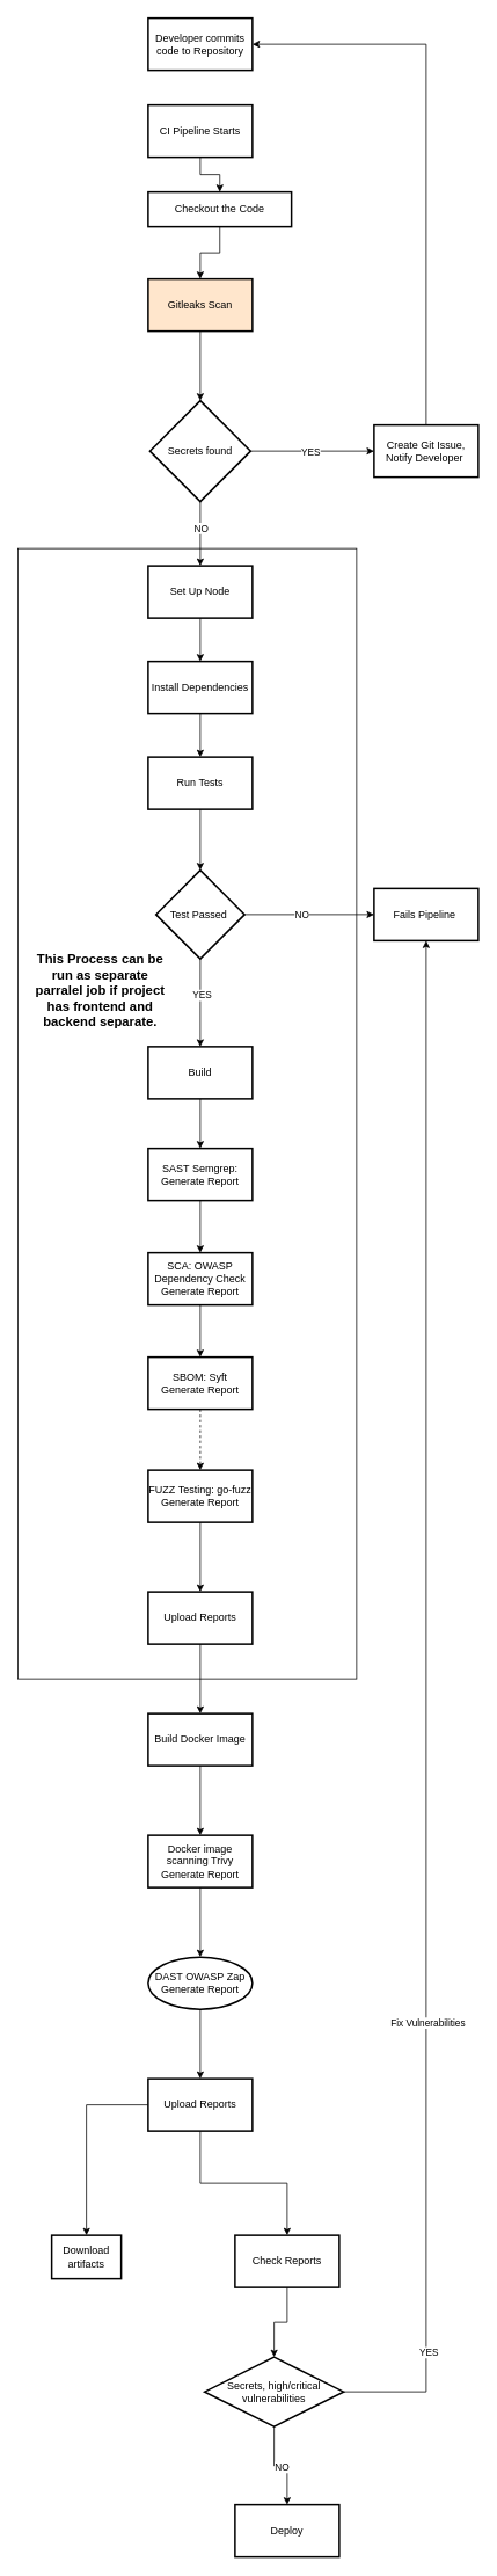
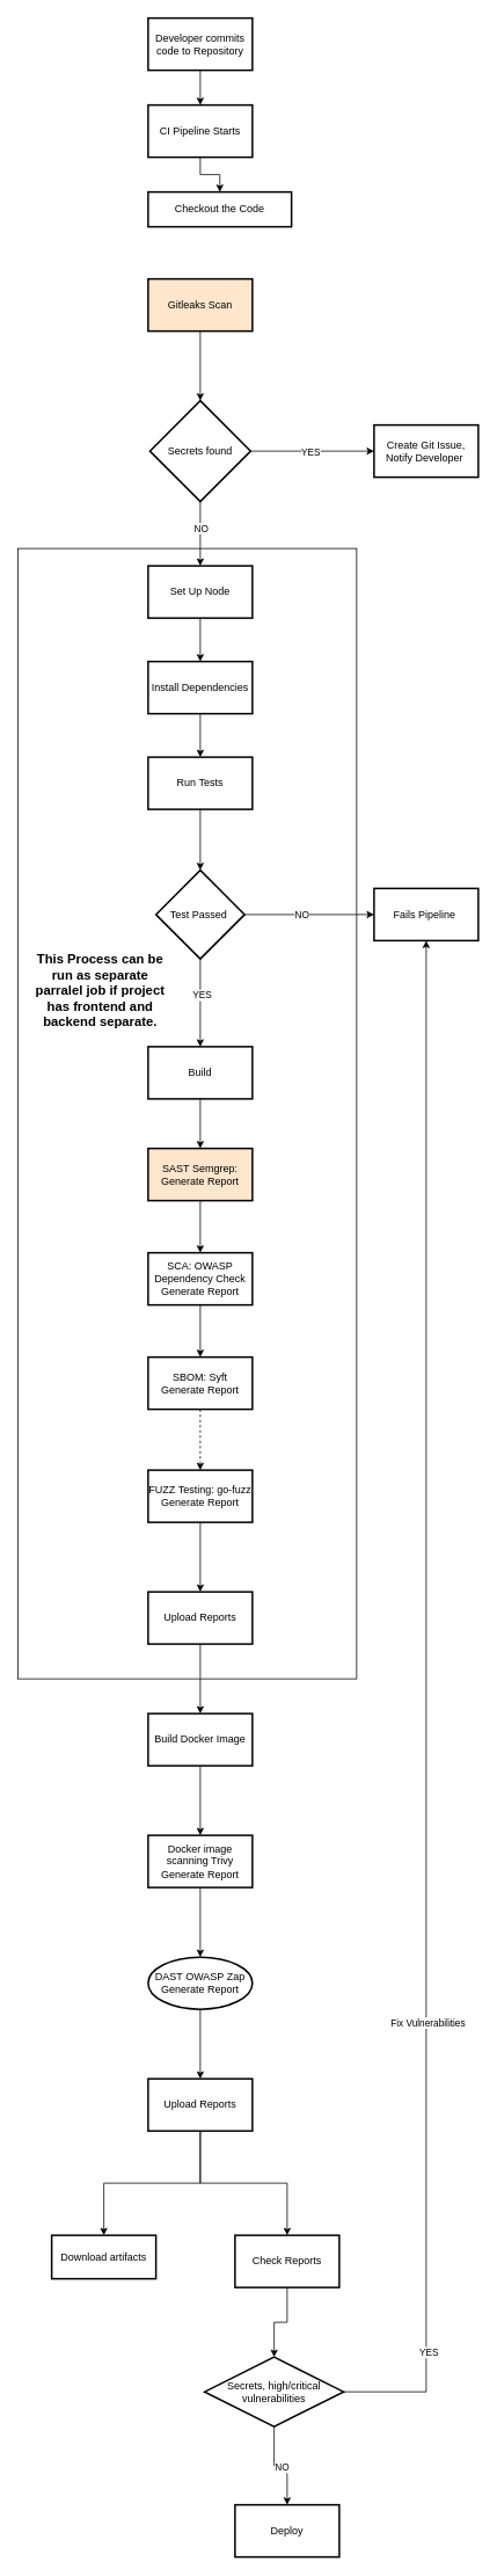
  <mxCell id="0" />
  <mxCell id="1" parent="0" />
  <mxCell id="2" value="" style="group" parent="1" vertex="1" connectable="0"><mxGeometry x="20" y="630" width="390" height="1300" as="geometry" /></mxCell>
  <mxCell id="3" value="" style="rounded=0;whiteSpace=wrap;html=1;" parent="2" vertex="1"><mxGeometry width="390" height="1300" as="geometry" /></mxCell>
  <mxCell id="4" value="&lt;b&gt;&lt;font style=&quot;font-size: 15px;&quot;&gt;This Process can be run as separate parralel job if project has frontend and backend separate.&lt;/font&gt;&lt;/b&gt;" style="text;html=1;align=center;verticalAlign=middle;whiteSpace=wrap;rounded=0;" parent="2" vertex="1"><mxGeometry x="10" y="470.002" width="170" height="75.661" as="geometry" /></mxCell>
+ <mxCell id="5" value="" style="edgeStyle=orthogonalEdgeStyle;rounded=0;orthogonalLoop=1;jettySize=auto;html=1;" parent="1" source="6" target="8" edge="1"><mxGeometry relative="1" as="geometry" /></mxCell>
  <mxCell id="6" value="Developer commits code to Repository" style="whiteSpace=wrap;html=1;strokeWidth=2;" parent="1" vertex="1"><mxGeometry x="170" y="20" width="120" height="60" as="geometry" /></mxCell>
  <mxCell id="7" value="" style="edgeStyle=orthogonalEdgeStyle;rounded=0;orthogonalLoop=1;jettySize=auto;html=1;" parent="1" source="8" target="10" edge="1"><mxGeometry relative="1" as="geometry" /></mxCell>
  <mxCell id="8" value="CI Pipeline Starts" style="whiteSpace=wrap;html=1;strokeWidth=2;" parent="1" vertex="1"><mxGeometry x="170" y="120" width="120" height="60" as="geometry" /></mxCell>
- <mxCell id="9" value="" style="edgeStyle=orthogonalEdgeStyle;rounded=0;orthogonalLoop=1;jettySize=auto;html=1;" parent="1" source="10" target="12" edge="1"><mxGeometry relative="1" as="geometry" /></mxCell>
  <mxCell id="10" value="Checkout the Code" style="whiteSpace=wrap;html=1;strokeWidth=2;" parent="1" vertex="1"><mxGeometry x="170" y="220" width="165" height="40" as="geometry" /></mxCell>
  <mxCell id="11" value="" style="edgeStyle=orthogonalEdgeStyle;rounded=0;orthogonalLoop=1;jettySize=auto;html=1;" parent="1" source="12" target="17" edge="1"><mxGeometry relative="1" as="geometry" /></mxCell>
  <mxCell id="12" value="Gitleaks Scan" style="whiteSpace=wrap;html=1;strokeWidth=2;fillColor=#ffe6cc;" parent="1" vertex="1"><mxGeometry x="170" y="320" width="120" height="60" as="geometry" /></mxCell>
  <mxCell id="13" value="" style="edgeStyle=orthogonalEdgeStyle;rounded=0;orthogonalLoop=1;jettySize=auto;html=1;" parent="1" source="17" target="19" edge="1"><mxGeometry relative="1" as="geometry" /></mxCell>
  <mxCell id="14" value="NO" style="edgeLabel;html=1;align=center;verticalAlign=middle;resizable=0;points=[];" parent="13" vertex="1" connectable="0"><mxGeometry x="-0.185" relative="1" as="geometry"><mxPoint as="offset" /></mxGeometry></mxCell>
  <mxCell id="15" value="" style="edgeStyle=orthogonalEdgeStyle;rounded=0;orthogonalLoop=1;jettySize=auto;html=1;" parent="1" source="17" target="21" edge="1"><mxGeometry relative="1" as="geometry" /></mxCell>
  <mxCell id="16" value="YES" style="edgeLabel;html=1;align=center;verticalAlign=middle;resizable=0;points=[];" parent="15" vertex="1" connectable="0"><mxGeometry x="-0.049" relative="1" as="geometry"><mxPoint as="offset" /></mxGeometry></mxCell>
  <mxCell id="17" value="Secrets found" style="rhombus;whiteSpace=wrap;html=1;strokeWidth=2;" parent="1" vertex="1"><mxGeometry x="172" y="460" width="116" height="116" as="geometry" /></mxCell>
  <mxCell id="18" value="" style="edgeStyle=orthogonalEdgeStyle;rounded=0;orthogonalLoop=1;jettySize=auto;html=1;" parent="1" source="19" target="23" edge="1"><mxGeometry relative="1" as="geometry" /></mxCell>
  <mxCell id="19" value="Set Up Node" style="whiteSpace=wrap;html=1;strokeWidth=2;" parent="1" vertex="1"><mxGeometry x="170" y="650" width="120" height="60" as="geometry" /></mxCell>
- <mxCell id="20" style="edgeStyle=orthogonalEdgeStyle;rounded=0;orthogonalLoop=1;jettySize=auto;html=1;entryX=1;entryY=0.5;entryDx=0;entryDy=0;" parent="1" source="21" target="6" edge="1"><mxGeometry relative="1" as="geometry"><Array as="points"><mxPoint x="490" y="50" /></Array></mxGeometry></mxCell>
  <mxCell id="21" value="Create Git Issue,&lt;div&gt;Notify Developer&amp;nbsp;&lt;/div&gt;" style="whiteSpace=wrap;html=1;strokeWidth=2;" parent="1" vertex="1"><mxGeometry x="430" y="488" width="120" height="60" as="geometry" /></mxCell>
  <mxCell id="22" value="" style="edgeStyle=orthogonalEdgeStyle;rounded=0;orthogonalLoop=1;jettySize=auto;html=1;" parent="1" source="23" target="25" edge="1"><mxGeometry relative="1" as="geometry" /></mxCell>
  <mxCell id="23" value="Install Dependencies" style="whiteSpace=wrap;html=1;strokeWidth=2;" parent="1" vertex="1"><mxGeometry x="170" y="760" width="120" height="60" as="geometry" /></mxCell>
  <mxCell id="24" value="" style="edgeStyle=orthogonalEdgeStyle;rounded=0;orthogonalLoop=1;jettySize=auto;html=1;" parent="1" source="25" target="30" edge="1"><mxGeometry relative="1" as="geometry" /></mxCell>
  <mxCell id="25" value="Run Tests" style="whiteSpace=wrap;html=1;strokeWidth=2;" parent="1" vertex="1"><mxGeometry x="170" y="870" width="120" height="60" as="geometry" /></mxCell>
  <mxCell id="26" value="" style="edgeStyle=orthogonalEdgeStyle;rounded=0;orthogonalLoop=1;jettySize=auto;html=1;" parent="1" source="30" target="31" edge="1"><mxGeometry relative="1" as="geometry" /></mxCell>
  <mxCell id="27" value="NO" style="edgeLabel;html=1;align=center;verticalAlign=middle;resizable=0;points=[];" parent="26" vertex="1" connectable="0"><mxGeometry x="-0.123" relative="1" as="geometry"><mxPoint as="offset" /></mxGeometry></mxCell>
  <mxCell id="28" value="" style="edgeStyle=orthogonalEdgeStyle;rounded=0;orthogonalLoop=1;jettySize=auto;html=1;" parent="1" source="30" target="33" edge="1"><mxGeometry relative="1" as="geometry" /></mxCell>
  <mxCell id="29" value="YES" style="edgeLabel;html=1;align=center;verticalAlign=middle;resizable=0;points=[];" parent="28" vertex="1" connectable="0"><mxGeometry x="-0.192" y="1" relative="1" as="geometry"><mxPoint as="offset" /></mxGeometry></mxCell>
  <mxCell id="30" value="Test Passed&amp;nbsp;" style="rhombus;whiteSpace=wrap;html=1;strokeWidth=2;" parent="1" vertex="1"><mxGeometry x="179" y="1000" width="102" height="102" as="geometry" /></mxCell>
  <mxCell id="31" value="Fails Pipeline&amp;nbsp;" style="whiteSpace=wrap;html=1;strokeWidth=2;" parent="1" vertex="1"><mxGeometry x="430" y="1021" width="120" height="60" as="geometry" /></mxCell>
  <mxCell id="32" value="" style="edgeStyle=orthogonalEdgeStyle;rounded=0;orthogonalLoop=1;jettySize=auto;html=1;" parent="1" source="33" target="35" edge="1"><mxGeometry relative="1" as="geometry" /></mxCell>
  <mxCell id="33" value="Build" style="whiteSpace=wrap;html=1;strokeWidth=2;" parent="1" vertex="1"><mxGeometry x="170" y="1203" width="120" height="60" as="geometry" /></mxCell>
  <mxCell id="34" value="" style="edgeStyle=orthogonalEdgeStyle;rounded=0;orthogonalLoop=1;jettySize=auto;html=1;" parent="1" source="35" target="37" edge="1"><mxGeometry relative="1" as="geometry" /></mxCell>
- <mxCell id="35" value="SAST&amp;nbsp;&lt;span style=&quot;background-color: initial;&quot;&gt;Semgrep:&lt;/span&gt;&lt;div&gt;&lt;span style=&quot;background-color: initial;&quot;&gt;Generate Report&lt;/span&gt;&lt;/div&gt;" style="whiteSpace=wrap;html=1;strokeWidth=2;" parent="1" vertex="1"><mxGeometry x="170" y="1320" width="120" height="60" as="geometry" /></mxCell>
+ <mxCell id="35" value="SAST&amp;nbsp;&lt;span style=&quot;background-color: initial;&quot;&gt;Semgrep:&lt;/span&gt;&lt;div&gt;&lt;span style=&quot;background-color: initial;&quot;&gt;Generate Report&lt;/span&gt;&lt;/div&gt;" style="whiteSpace=wrap;html=1;strokeWidth=2;fillColor=#ffe6cc;" parent="1" vertex="1"><mxGeometry x="170" y="1320" width="120" height="60" as="geometry" /></mxCell>
  <mxCell id="36" value="" style="edgeStyle=orthogonalEdgeStyle;rounded=0;orthogonalLoop=1;jettySize=auto;html=1;" parent="1" source="37" target="39" edge="1"><mxGeometry relative="1" as="geometry" /></mxCell>
  <mxCell id="37" value="SCA: OWASP Dependency Check&lt;div&gt;Generate Report&lt;/div&gt;" style="whiteSpace=wrap;html=1;strokeWidth=2;" parent="1" vertex="1"><mxGeometry x="170" y="1440" width="120" height="60" as="geometry" /></mxCell>
  <mxCell id="38" value="" style="edgeStyle=orthogonalEdgeStyle;rounded=0;orthogonalLoop=1;jettySize=auto;html=1;dashed=1;" parent="1" source="39" target="41" edge="1"><mxGeometry relative="1" as="geometry" /></mxCell>
  <mxCell id="39" value="SBOM: Syft&lt;div&gt;Generate Report&lt;/div&gt;" style="whiteSpace=wrap;html=1;strokeWidth=2;" parent="1" vertex="1"><mxGeometry x="170" y="1560" width="120" height="60" as="geometry" /></mxCell>
  <mxCell id="40" value="" style="edgeStyle=orthogonalEdgeStyle;rounded=0;orthogonalLoop=1;jettySize=auto;html=1;" parent="1" source="41" target="43" edge="1"><mxGeometry relative="1" as="geometry" /></mxCell>
  <mxCell id="41" value="FUZZ Testing: go-fuzz&lt;div&gt;Generate Report&lt;/div&gt;" style="whiteSpace=wrap;html=1;strokeWidth=2;" parent="1" vertex="1"><mxGeometry x="170" y="1690" width="120" height="60" as="geometry" /></mxCell>
  <mxCell id="42" value="" style="edgeStyle=orthogonalEdgeStyle;rounded=0;orthogonalLoop=1;jettySize=auto;html=1;" parent="1" source="43" target="45" edge="1"><mxGeometry relative="1" as="geometry" /></mxCell>
  <mxCell id="43" value="Upload Reports" style="whiteSpace=wrap;html=1;strokeWidth=2;" parent="1" vertex="1"><mxGeometry x="170" y="1830" width="120" height="60" as="geometry" /></mxCell>
  <mxCell id="44" value="" style="edgeStyle=orthogonalEdgeStyle;rounded=0;orthogonalLoop=1;jettySize=auto;html=1;" parent="1" source="45" target="47" edge="1"><mxGeometry relative="1" as="geometry" /></mxCell>
  <mxCell id="45" value="Build Docker Image" style="whiteSpace=wrap;html=1;strokeWidth=2;" parent="1" vertex="1"><mxGeometry x="170" y="1970" width="120" height="60" as="geometry" /></mxCell>
  <mxCell id="46" value="" style="edgeStyle=orthogonalEdgeStyle;rounded=0;orthogonalLoop=1;jettySize=auto;html=1;" parent="1" source="47" target="49" edge="1"><mxGeometry relative="1" as="geometry" /></mxCell>
  <mxCell id="47" value="Docker image scanning Trivy&lt;div&gt;Generate Report&lt;/div&gt;" style="whiteSpace=wrap;html=1;strokeWidth=2;" parent="1" vertex="1"><mxGeometry x="170" y="2110" width="120" height="60" as="geometry" /></mxCell>
  <mxCell id="48" value="" style="edgeStyle=orthogonalEdgeStyle;rounded=0;orthogonalLoop=1;jettySize=auto;html=1;" parent="1" source="49" target="52" edge="1"><mxGeometry relative="1" as="geometry" /></mxCell>
  <mxCell id="49" value="DAST OWASP Zap&lt;div&gt;Generate Report&lt;/div&gt;" style="ellipse;whiteSpace=wrap;html=1;strokeWidth=2;" parent="1" vertex="1"><mxGeometry x="170" y="2250" width="120" height="60" as="geometry" /></mxCell>
  <mxCell id="50" value="" style="edgeStyle=orthogonalEdgeStyle;rounded=0;orthogonalLoop=1;jettySize=auto;html=1;" parent="1" source="52" target="53" edge="1"><mxGeometry relative="1" as="geometry" /></mxCell>
  <mxCell id="51" value="" style="edgeStyle=orthogonalEdgeStyle;rounded=0;orthogonalLoop=1;jettySize=auto;html=1;" parent="1" source="52" target="55" edge="1"><mxGeometry relative="1" as="geometry" /></mxCell>
  <mxCell id="52" value="Upload Reports" style="whiteSpace=wrap;html=1;strokeWidth=2;" parent="1" vertex="1"><mxGeometry x="170" y="2390" width="120" height="60" as="geometry" /></mxCell>
- <mxCell id="53" value="Download artifacts" style="whiteSpace=wrap;html=1;strokeWidth=2;" parent="1" vertex="1"><mxGeometry x="59" y="2570" width="80" height="50" as="geometry" /></mxCell>
+ <mxCell id="53" value="Download artifacts" style="whiteSpace=wrap;html=1;strokeWidth=2;" parent="1" vertex="1"><mxGeometry x="59" y="2570" width="120" height="50" as="geometry" /></mxCell>
  <mxCell id="54" value="" style="edgeStyle=orthogonalEdgeStyle;rounded=0;orthogonalLoop=1;jettySize=auto;html=1;" parent="1" source="55" target="61" edge="1"><mxGeometry relative="1" as="geometry" /></mxCell>
  <mxCell id="55" value="Check Reports" style="whiteSpace=wrap;html=1;strokeWidth=2;" parent="1" vertex="1"><mxGeometry x="270" y="2570" width="120" height="60" as="geometry" /></mxCell>
  <mxCell id="56" style="edgeStyle=orthogonalEdgeStyle;rounded=0;orthogonalLoop=1;jettySize=auto;html=1;" parent="1" source="61" target="31" edge="1"><mxGeometry relative="1" as="geometry" /></mxCell>
  <mxCell id="57" value="Fix Vulnerabilities" style="edgeLabel;html=1;align=center;verticalAlign=middle;resizable=0;points=[];" parent="56" vertex="1" connectable="0"><mxGeometry x="-0.41" y="-1" relative="1" as="geometry"><mxPoint as="offset" /></mxGeometry></mxCell>
  <mxCell id="58" value="YES" style="edgeLabel;html=1;align=center;verticalAlign=middle;resizable=0;points=[];" parent="56" vertex="1" connectable="0"><mxGeometry x="-0.84" y="-2" relative="1" as="geometry"><mxPoint as="offset" /></mxGeometry></mxCell>
  <mxCell id="59" value="" style="edgeStyle=orthogonalEdgeStyle;rounded=0;orthogonalLoop=1;jettySize=auto;html=1;" parent="1" source="61" target="62" edge="1"><mxGeometry relative="1" as="geometry" /></mxCell>
  <mxCell id="60" value="NO" style="edgeLabel;html=1;align=center;verticalAlign=middle;resizable=0;points=[];" parent="59" vertex="1" connectable="0"><mxGeometry y="-1" relative="1" as="geometry"><mxPoint as="offset" /></mxGeometry></mxCell>
  <mxCell id="61" value="Secrets, high/critical vulnerabilities" style="rhombus;whiteSpace=wrap;html=1;strokeWidth=2;" parent="1" vertex="1"><mxGeometry x="235" y="2710" width="160" height="80" as="geometry" /></mxCell>
  <mxCell id="62" value="Deploy" style="whiteSpace=wrap;html=1;strokeWidth=2;" parent="1" vertex="1"><mxGeometry x="270" y="2880" width="120" height="60" as="geometry" /></mxCell>
